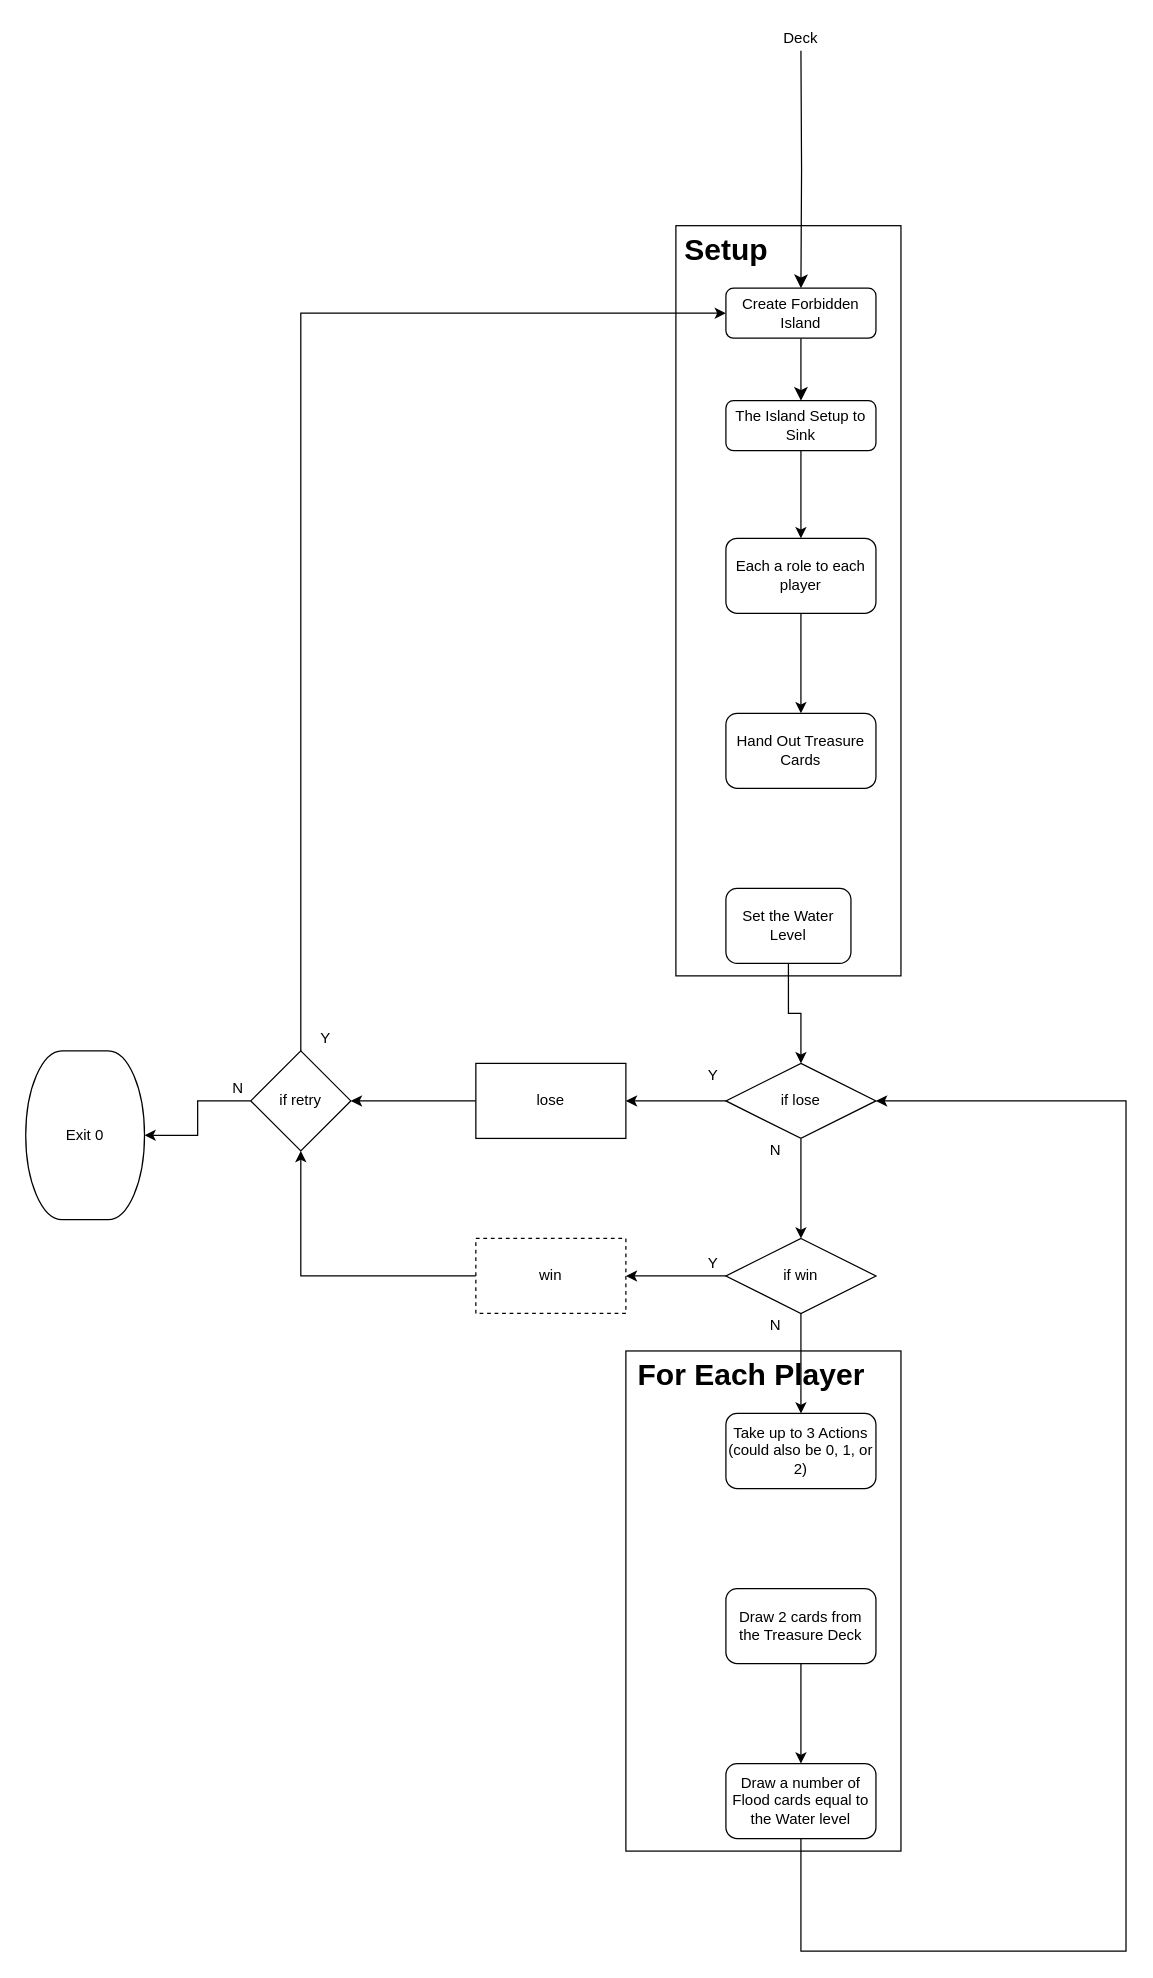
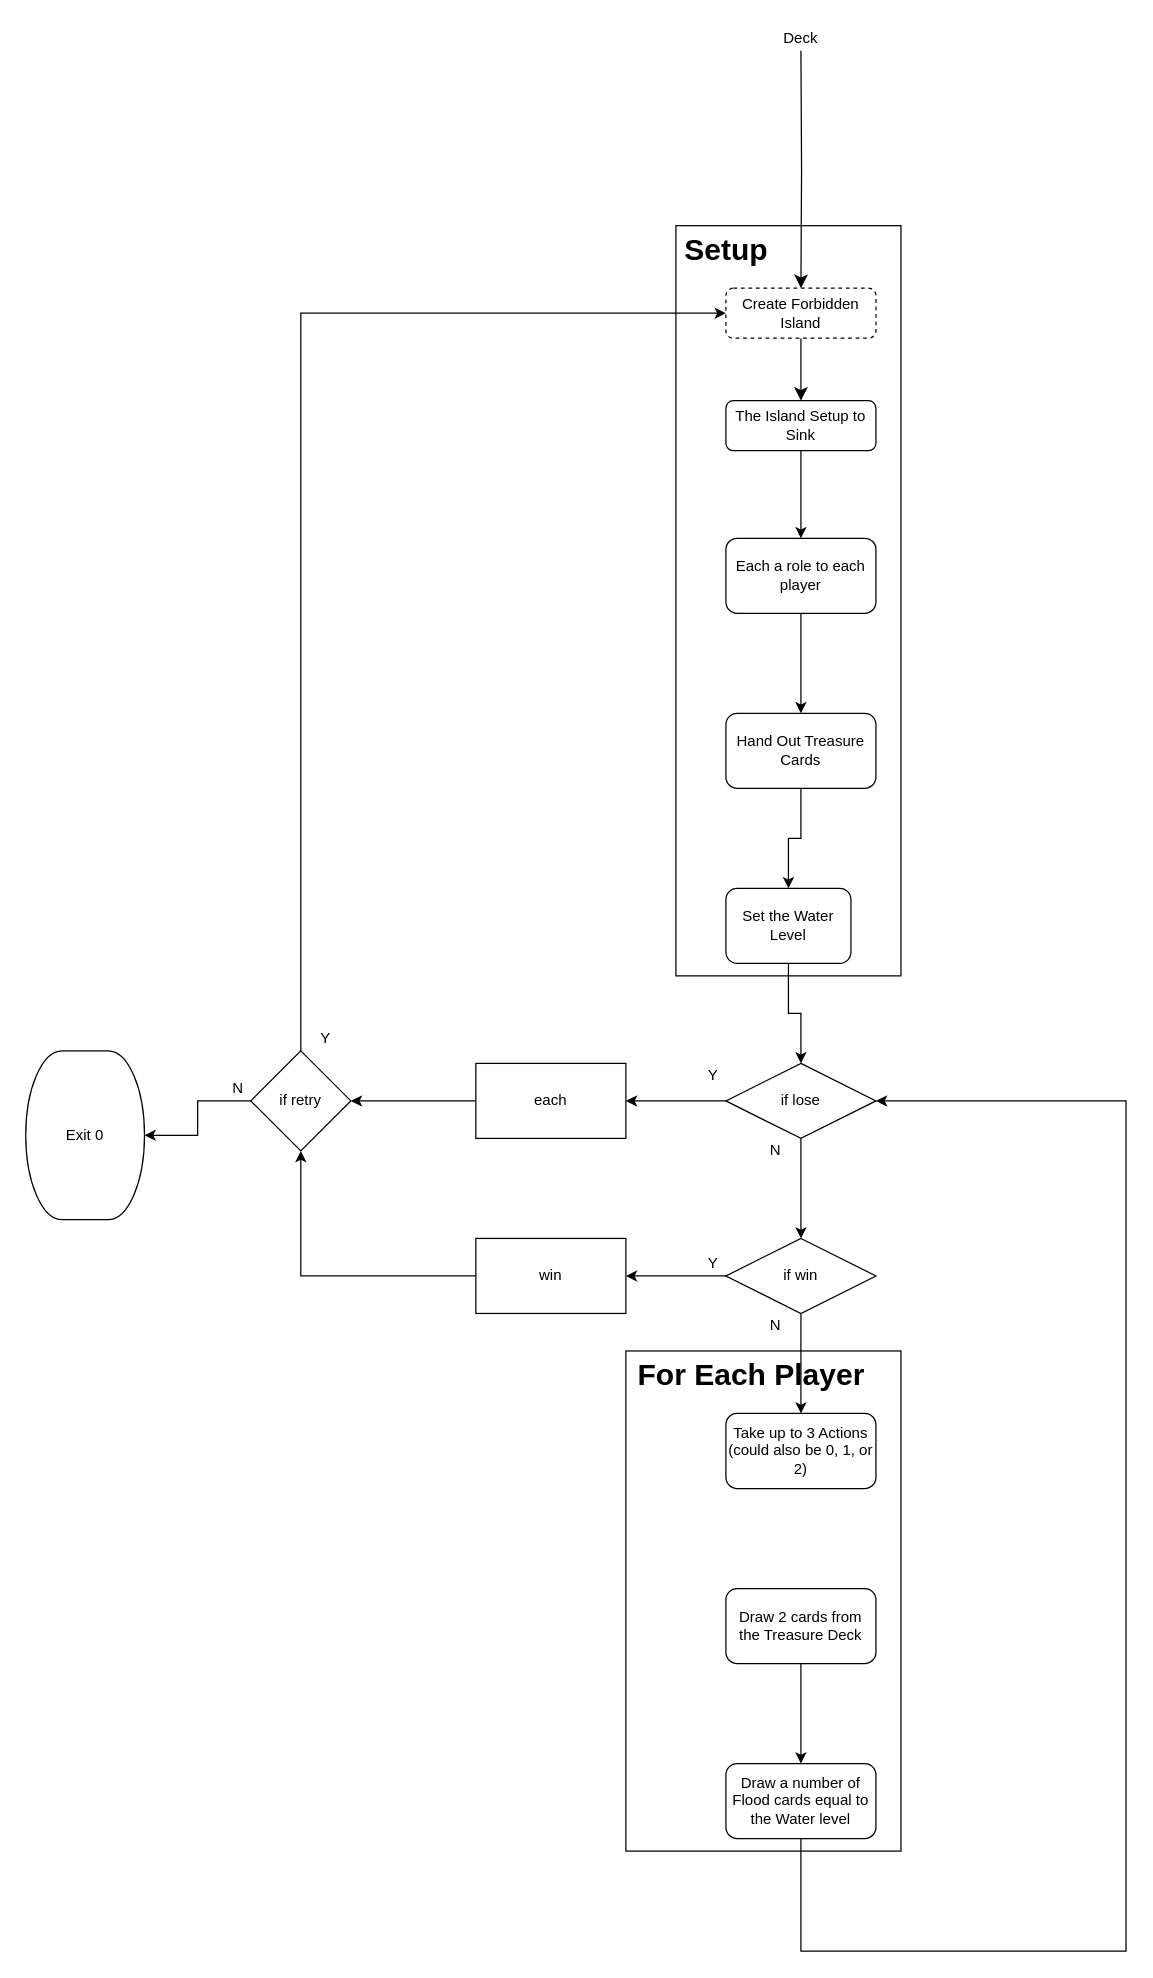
  <mxCell id="0" />
  <mxCell id="1" parent="0" />
  <mxCell id="2" value="" style="rounded=0;whiteSpace=wrap;html=1;fillColor=none;" parent="1" vertex="1"><mxGeometry x="500" y="1080" width="220" height="400" as="geometry" /></mxCell>
  <mxCell id="3" value="" style="rounded=0;whiteSpace=wrap;html=1;fillColor=none;" parent="1" vertex="1"><mxGeometry x="540" y="180" width="180" height="600" as="geometry" /></mxCell>
  <mxCell id="4" value="" style="rounded=0;html=1;jettySize=auto;orthogonalLoop=1;fontSize=11;endArrow=classic;endFill=1;endSize=8;strokeWidth=1;shadow=0;labelBackgroundColor=none;edgeStyle=orthogonalEdgeStyle;entryX=0.5;entryY=0;entryDx=0;entryDy=0;" parent="1" source="5" target="7" edge="1"><mxGeometry relative="1" as="geometry"><mxPoint x="660" y="310" as="targetPoint" /></mxGeometry></mxCell>
- <mxCell id="5" value="Create Forbidden Island" style="rounded=1;whiteSpace=wrap;html=1;fontSize=12;glass=0;strokeWidth=1;shadow=0;" parent="1" vertex="1"><mxGeometry x="580" y="230" width="120" height="40" as="geometry" /></mxCell>
+ <mxCell id="5" value="Create Forbidden Island" style="rounded=1;whiteSpace=wrap;html=1;fontSize=12;glass=0;strokeWidth=1;shadow=0;dashed=1;" parent="1" vertex="1"><mxGeometry x="580" y="230" width="120" height="40" as="geometry" /></mxCell>
  <mxCell id="6" value="" style="edgeStyle=orthogonalEdgeStyle;rounded=0;orthogonalLoop=1;jettySize=auto;html=1;" parent="1" source="7" target="10" edge="1"><mxGeometry relative="1" as="geometry" /></mxCell>
  <mxCell id="7" value="The Island Setup to Sink" style="rounded=1;whiteSpace=wrap;html=1;fontSize=12;glass=0;strokeWidth=1;shadow=0;" parent="1" vertex="1"><mxGeometry x="580" y="320" width="120" height="40" as="geometry" /></mxCell>
  <mxCell id="8" value="Setup" style="text;strokeColor=none;fillColor=none;html=1;fontSize=24;fontStyle=1;verticalAlign=middle;align=center;" parent="1" vertex="1"><mxGeometry x="530" y="180" width="100" height="40" as="geometry" /></mxCell>
  <mxCell id="9" value="" style="edgeStyle=orthogonalEdgeStyle;rounded=0;orthogonalLoop=1;jettySize=auto;html=1;endArrow=classic;endFill=1;" parent="1" source="10" target="12" edge="1"><mxGeometry relative="1" as="geometry" /></mxCell>
  <mxCell id="10" value="Each a role to each player" style="whiteSpace=wrap;html=1;rounded=1;shadow=0;strokeWidth=1;glass=0;" parent="1" vertex="1"><mxGeometry x="580" y="430" width="120" height="60" as="geometry" /></mxCell>
+ <mxCell id="11" value="" style="edgeStyle=orthogonalEdgeStyle;rounded=0;orthogonalLoop=1;jettySize=auto;html=1;endArrow=classic;endFill=1;" parent="1" source="12" target="14" edge="1"><mxGeometry relative="1" as="geometry" /></mxCell>
  <mxCell id="12" value="Hand Out Treasure Cards" style="whiteSpace=wrap;html=1;rounded=1;shadow=0;strokeWidth=1;glass=0;" parent="1" vertex="1"><mxGeometry x="580" y="570" width="120" height="60" as="geometry" /></mxCell>
  <mxCell id="13" value="" style="edgeStyle=orthogonalEdgeStyle;rounded=0;orthogonalLoop=1;jettySize=auto;html=1;endArrow=classic;endFill=1;entryX=0.5;entryY=0;entryDx=0;entryDy=0;entryPerimeter=0;" parent="1" source="14" target="23" edge="1"><mxGeometry relative="1" as="geometry"><mxPoint x="640" y="830" as="targetPoint" /></mxGeometry></mxCell>
  <mxCell id="14" value="Set the Water Level" style="whiteSpace=wrap;html=1;rounded=1;shadow=0;strokeWidth=1;glass=0;" parent="1" vertex="1"><mxGeometry x="580" y="710" width="100" height="60" as="geometry" /></mxCell>
  <mxCell id="15" value="For Each Player" style="text;strokeColor=none;fillColor=none;html=1;fontSize=24;fontStyle=1;verticalAlign=middle;align=center;" parent="1" vertex="1"><mxGeometry x="550" y="1080" width="100" height="40" as="geometry" /></mxCell>
  <mxCell id="16" value="Take up to 3 Actions (could also be 0, 1, or 2)" style="whiteSpace=wrap;html=1;rounded=1;shadow=0;strokeWidth=1;glass=0;" parent="1" vertex="1"><mxGeometry x="580" y="1130" width="120" height="60" as="geometry" /></mxCell>
  <mxCell id="17" value="" style="edgeStyle=orthogonalEdgeStyle;rounded=0;orthogonalLoop=1;jettySize=auto;html=1;endArrow=classic;endFill=1;" parent="1" source="18" target="20" edge="1"><mxGeometry relative="1" as="geometry" /></mxCell>
  <mxCell id="18" value="Draw 2 cards from the Treasure Deck" style="whiteSpace=wrap;html=1;rounded=1;shadow=0;strokeWidth=1;glass=0;" parent="1" vertex="1"><mxGeometry x="580" y="1270" width="120" height="60" as="geometry" /></mxCell>
  <mxCell id="19" value="" style="edgeStyle=orthogonalEdgeStyle;rounded=0;orthogonalLoop=1;jettySize=auto;html=1;endArrow=classic;endFill=1;entryX=1;entryY=0.5;entryDx=0;entryDy=0;entryPerimeter=0;" parent="1" source="20" target="23" edge="1"><mxGeometry relative="1" as="geometry"><mxPoint x="720" y="880" as="targetPoint" /><Array as="points"><mxPoint x="900" y="1560" /><mxPoint x="900" y="880" /></Array></mxGeometry></mxCell>
  <mxCell id="20" value="Draw a number of Flood cards equal to the Water level" style="whiteSpace=wrap;html=1;rounded=1;shadow=0;strokeWidth=1;glass=0;" parent="1" vertex="1"><mxGeometry x="580" y="1410" width="120" height="60" as="geometry" /></mxCell>
  <mxCell id="21" value="" style="edgeStyle=orthogonalEdgeStyle;rounded=0;orthogonalLoop=1;jettySize=auto;html=1;endArrow=classic;endFill=1;" parent="1" source="23" target="26" edge="1"><mxGeometry relative="1" as="geometry" /></mxCell>
  <mxCell id="22" value="" style="edgeStyle=orthogonalEdgeStyle;rounded=0;orthogonalLoop=1;jettySize=auto;html=1;endArrow=classic;endFill=1;" parent="1" source="23" target="30" edge="1"><mxGeometry relative="1" as="geometry" /></mxCell>
  <mxCell id="23" value="if lose" style="strokeWidth=1;html=1;shape=mxgraph.flowchart.decision;whiteSpace=wrap;shadow=0;fontFamily=Helvetica;fontSize=12;fontColor=#000000;align=center;strokeColor=#000000;fillColor=#ffffff;" parent="1" vertex="1"><mxGeometry x="580" y="850" width="120" height="60" as="geometry" /></mxCell>
  <mxCell id="24" value="" style="edgeStyle=orthogonalEdgeStyle;rounded=0;orthogonalLoop=1;jettySize=auto;html=1;endArrow=classic;endFill=1;" parent="1" source="26" edge="1"><mxGeometry relative="1" as="geometry"><mxPoint x="640" y="1130" as="targetPoint" /></mxGeometry></mxCell>
  <mxCell id="25" value="" style="edgeStyle=orthogonalEdgeStyle;rounded=0;orthogonalLoop=1;jettySize=auto;html=1;endArrow=classic;endFill=1;" parent="1" source="26" target="28" edge="1"><mxGeometry relative="1" as="geometry" /></mxCell>
  <mxCell id="26" value="if win" style="strokeWidth=1;html=1;shape=mxgraph.flowchart.decision;whiteSpace=wrap;shadow=0;fontFamily=Helvetica;fontSize=12;fontColor=#000000;align=center;strokeColor=#000000;fillColor=#ffffff;" parent="1" vertex="1"><mxGeometry x="580" y="990" width="120" height="60" as="geometry" /></mxCell>
  <mxCell id="27" value="" style="edgeStyle=orthogonalEdgeStyle;rounded=0;orthogonalLoop=1;jettySize=auto;html=1;endArrow=classic;endFill=1;entryX=0.5;entryY=1;entryDx=0;entryDy=0;" parent="1" source="28" target="33" edge="1"><mxGeometry relative="1" as="geometry"><mxPoint x="300" y="1020" as="targetPoint" /></mxGeometry></mxCell>
- <mxCell id="28" value="win" style="whiteSpace=wrap;html=1;shadow=0;strokeWidth=1;dashed=1;" parent="1" vertex="1"><mxGeometry x="380" y="990" width="120" height="60" as="geometry" /></mxCell>
+ <mxCell id="28" value="win" style="whiteSpace=wrap;html=1;shadow=0;strokeWidth=1;" parent="1" vertex="1"><mxGeometry x="380" y="990" width="120" height="60" as="geometry" /></mxCell>
  <mxCell id="29" value="" style="edgeStyle=orthogonalEdgeStyle;rounded=0;orthogonalLoop=1;jettySize=auto;html=1;endArrow=classic;endFill=1;" parent="1" source="30" target="33" edge="1"><mxGeometry relative="1" as="geometry" /></mxCell>
- <mxCell id="30" value="lose" style="whiteSpace=wrap;html=1;shadow=0;strokeWidth=1;" parent="1" vertex="1"><mxGeometry x="380" y="850" width="120" height="60" as="geometry" /></mxCell>
+ <mxCell id="30" value="each" style="whiteSpace=wrap;html=1;shadow=0;strokeWidth=1;" parent="1" vertex="1"><mxGeometry x="380" y="850" width="120" height="60" as="geometry" /></mxCell>
  <mxCell id="31" value="" style="edgeStyle=orthogonalEdgeStyle;rounded=0;orthogonalLoop=1;jettySize=auto;html=1;endArrow=classic;endFill=1;entryX=0;entryY=0.5;entryDx=0;entryDy=0;" parent="1" source="33" target="5" edge="1"><mxGeometry relative="1" as="geometry"><mxPoint x="240" y="760" as="targetPoint" /><Array as="points"><mxPoint x="240" y="250" /></Array></mxGeometry></mxCell>
  <mxCell id="32" value="" style="edgeStyle=orthogonalEdgeStyle;rounded=0;orthogonalLoop=1;jettySize=auto;html=1;endArrow=classic;endFill=1;" parent="1" source="33" target="35" edge="1"><mxGeometry relative="1" as="geometry" /></mxCell>
  <mxCell id="33" value="if retry" style="rhombus;whiteSpace=wrap;html=1;shadow=0;strokeWidth=1;" parent="1" vertex="1"><mxGeometry x="200" y="840" width="80" height="80" as="geometry" /></mxCell>
  <mxCell id="34" value="Y" style="text;html=1;strokeColor=none;fillColor=none;align=center;verticalAlign=middle;whiteSpace=wrap;rounded=0;" parent="1" vertex="1"><mxGeometry x="240" y="820" width="40" height="20" as="geometry" /></mxCell>
  <mxCell id="35" value="Exit 0" style="strokeWidth=1;html=1;shape=mxgraph.flowchart.terminator;whiteSpace=wrap;shadow=0;fontFamily=Helvetica;fontSize=12;fontColor=#000000;align=center;strokeColor=#000000;fillColor=#ffffff;" parent="1" vertex="1"><mxGeometry x="20" y="840" width="95" height="135" as="geometry" /></mxCell>
  <mxCell id="36" value="N" style="text;html=1;strokeColor=none;fillColor=none;align=center;verticalAlign=middle;whiteSpace=wrap;rounded=0;" parent="1" vertex="1"><mxGeometry x="170" y="860" width="40" height="20" as="geometry" /></mxCell>
  <mxCell id="37" value="Y" style="text;html=1;strokeColor=none;fillColor=none;align=center;verticalAlign=middle;whiteSpace=wrap;rounded=0;" parent="1" vertex="1"><mxGeometry x="550" y="850" width="40" height="20" as="geometry" /></mxCell>
  <mxCell id="38" value="Y" style="text;html=1;strokeColor=none;fillColor=none;align=center;verticalAlign=middle;whiteSpace=wrap;rounded=0;" parent="1" vertex="1"><mxGeometry x="550" y="1000" width="40" height="20" as="geometry" /></mxCell>
  <mxCell id="39" value="N" style="text;html=1;strokeColor=none;fillColor=none;align=center;verticalAlign=middle;whiteSpace=wrap;rounded=0;" parent="1" vertex="1"><mxGeometry x="600" y="910" width="40" height="20" as="geometry" /></mxCell>
  <mxCell id="40" value="N" style="text;html=1;strokeColor=none;fillColor=none;align=center;verticalAlign=middle;whiteSpace=wrap;rounded=0;" parent="1" vertex="1"><mxGeometry x="600" y="1050" width="40" height="20" as="geometry" /></mxCell>
  <mxCell id="41" value="" style="rounded=0;html=1;jettySize=auto;orthogonalLoop=1;fontSize=11;endArrow=classic;endFill=1;endSize=8;strokeWidth=1;shadow=0;labelBackgroundColor=none;edgeStyle=orthogonalEdgeStyle;entryX=0.5;entryY=0;entryDx=0;entryDy=0;" edge="1" parent="1" target="5"><mxGeometry relative="1" as="geometry"><mxPoint x="720" y="120" as="targetPoint" /><mxPoint x="640" y="40" as="sourcePoint" /><Array as="points" /></mxGeometry></mxCell>
  <mxCell id="42" value="Deck" style="text;html=1;strokeColor=none;fillColor=none;align=center;verticalAlign=middle;whiteSpace=wrap;rounded=0;" vertex="1" parent="1"><mxGeometry x="620" y="20" width="40" height="20" as="geometry" /></mxCell>
